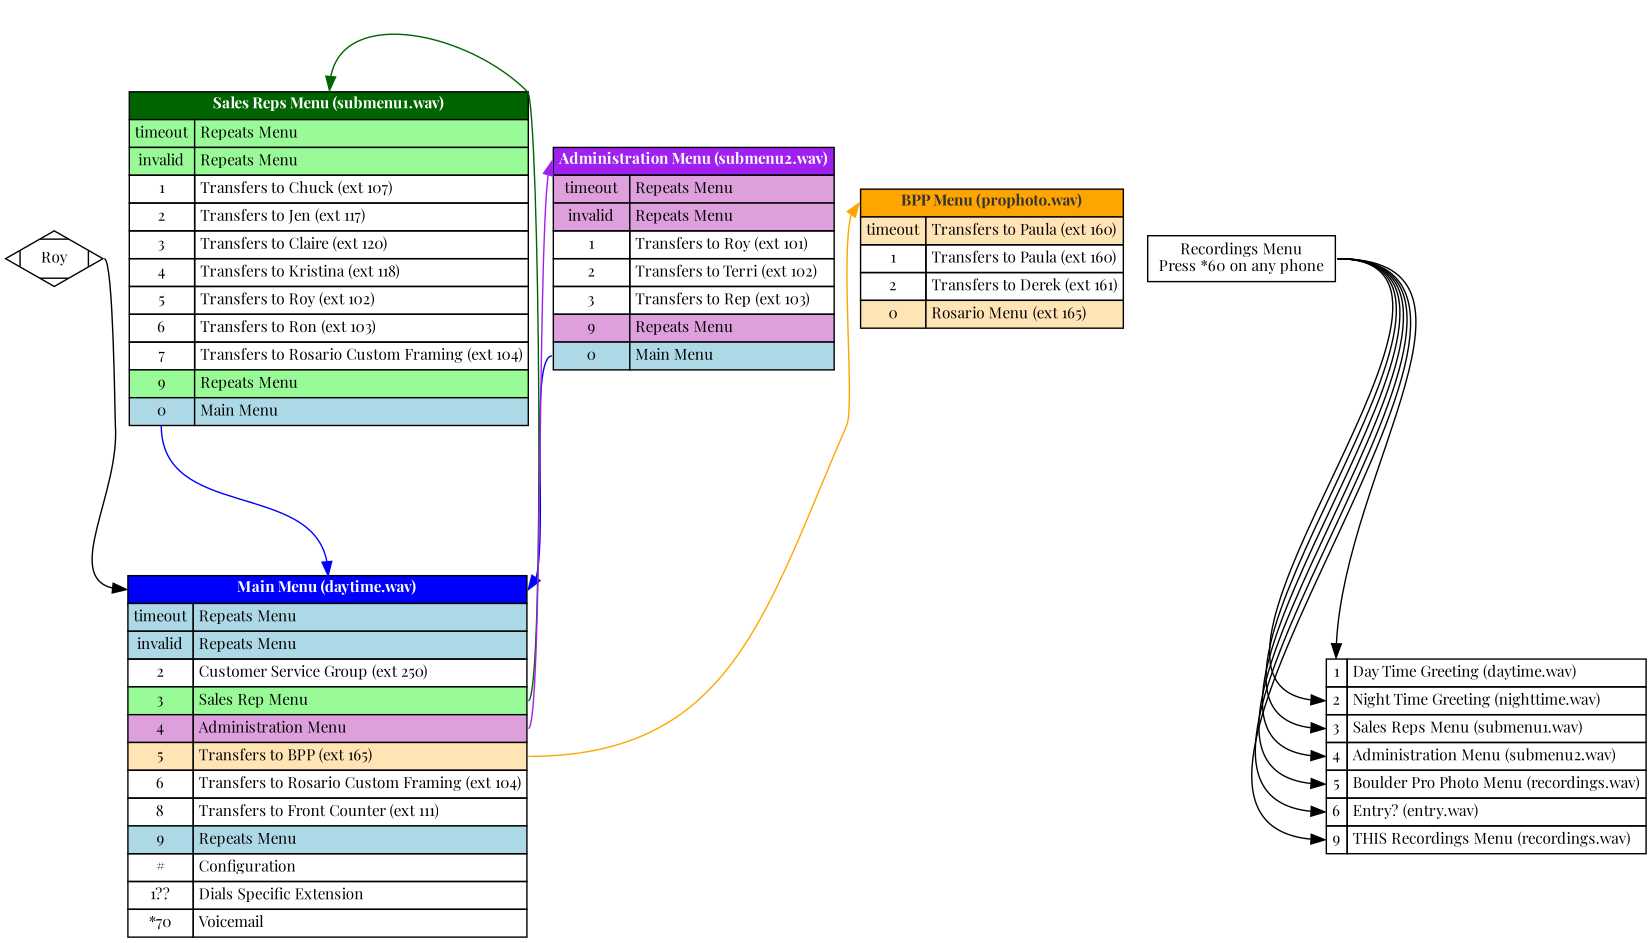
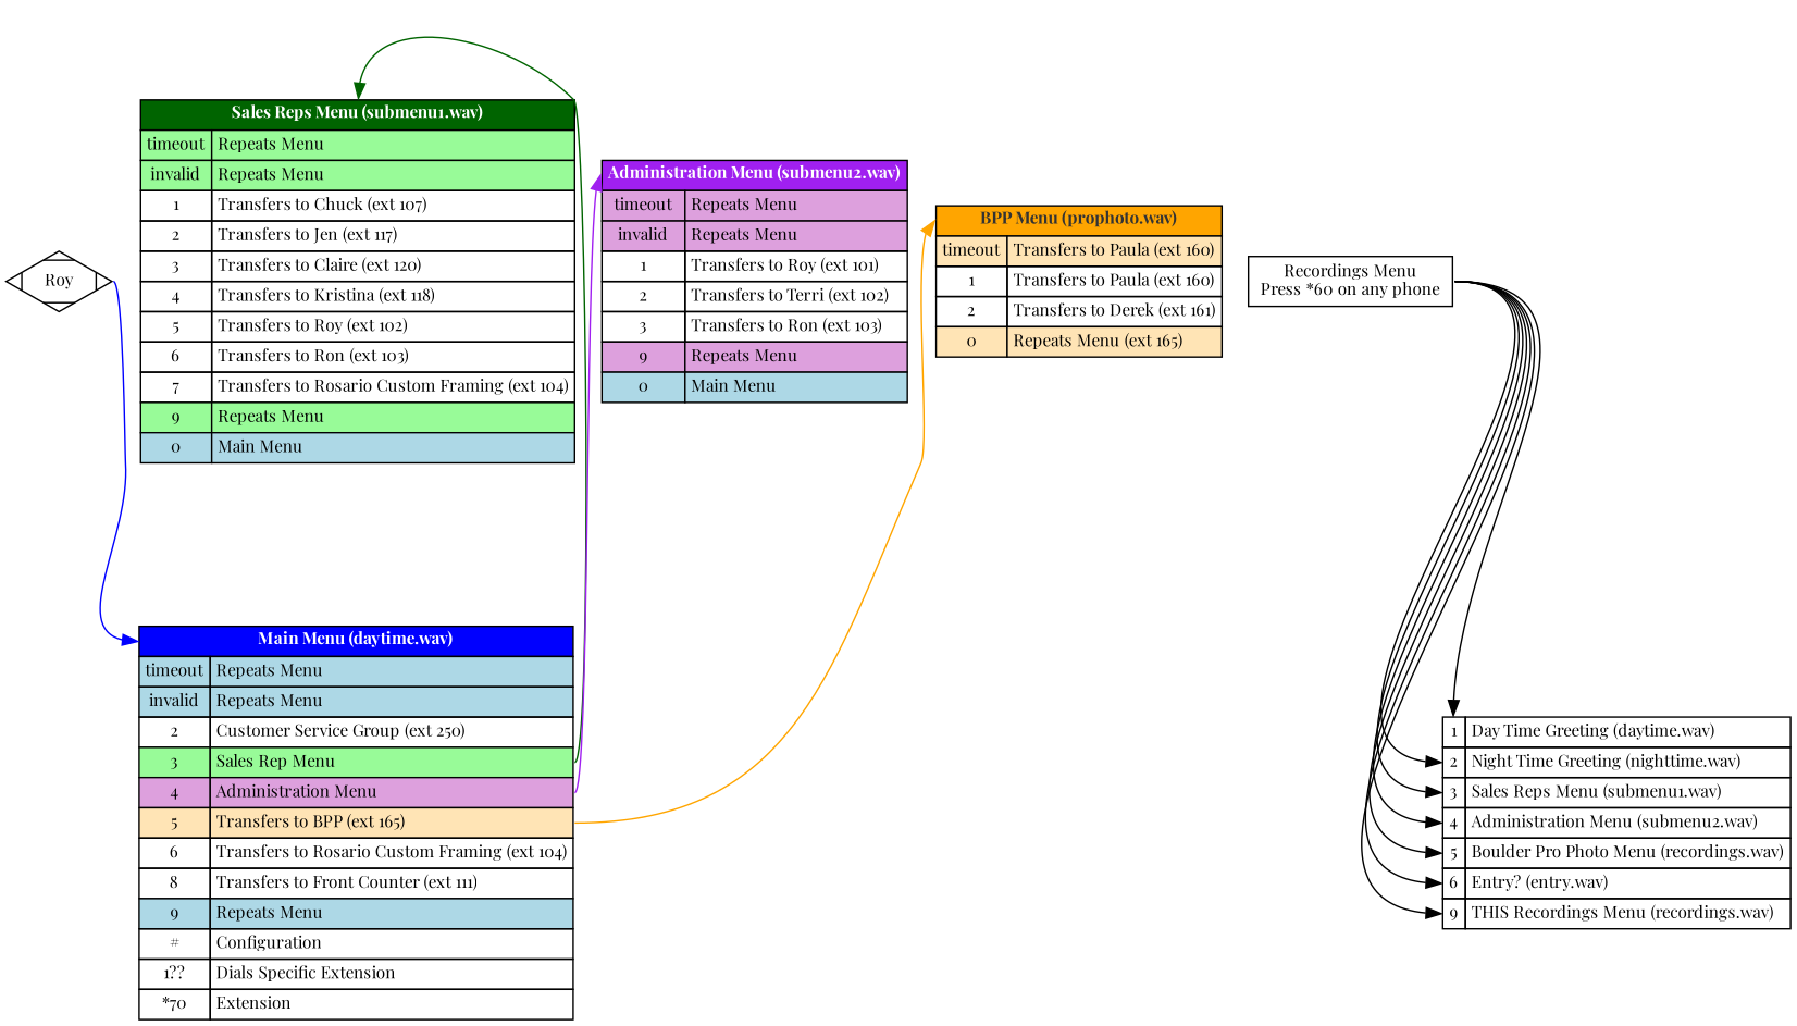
  digraph {
    fontname="Playfair Display"
    rankdir=TB
    ranksep=1.5
    node [fontname="Playfair Display" fontsize=11 margin=0 shape=none]
    edge [color=black fontname="Playfair Display" headport=MainMenu tailport=e]
    n1 [height=0.25 label=<<table border="0" cellborder="1" cellspacing="0" cellpadding="3"> 			<tr><td port="SalesMenu" bgcolor="darkgreen" colspan="2"><b><font color="#ffffff">Sales Reps Menu (submenu1.wav)</font></b></td></tr> 			<tr><td port="timeout" bgcolor="palegreen">timeout</td><td align="left" port="timeout1" bgcolor="palegreen">Repeats Menu</td></tr> 			<tr><td port="invalid" bgcolor="palegreen">invalid</td><td align="left" port="invalid1" bgcolor="palegreen">Repeats Menu</td></tr> 			<tr><td port="1">1</td><td align="left" port="11">Transfers to Chuck (ext 107)</td></tr> 			<tr><td port="2">2</td><td align="left" port="21">Transfers to Jen (ext 117)</td></tr> 			<tr><td port="3">3</td><td align="left" port="31">Transfers to Claire (ext 120)</td></tr> 			<tr><td port="4">4</td><td align="left" port="41">Transfers to Kristina (ext 118)</td></tr> 			<tr><td port="5">5</td><td align="left" port="51">Transfers to Roy (ext 102)</td></tr> 			<tr><td port="6">6</td><td align="left" port="61">Transfers to Ron (ext 103)</td></tr> 			<tr><td port="7">7</td><td align="left" port="71">Transfers to Rosario Custom Framing (ext 104)</td></tr> 			<tr><td port="9" bgcolor="palegreen">9</td><td align="left" port="91" bgcolor="palegreen">Repeats Menu</td></tr> 			<tr><td port="0" bgcolor="lightblue">0</td><td align="left" port="01" bgcolor="lightblue">Main Menu</td></tr> 			</table>>]
-   n2 [height=0.25 label=<<table border="0" cellborder="1" cellspacing="0" cellpadding="3"> 			<tr><td port="AdminMenu" bgcolor="purple" colspan="2"><b><font color="#ffffff">Administration Menu (submenu2.wav)</font></b></td></tr> 			<tr><td port="timeout" bgcolor="plum">timeout</td><td align="left" port="timeout1" bgcolor="plum">Repeats Menu</td></tr> 			<tr><td port="invalid" bgcolor="plum">invalid</td><td align="left" port="invalid1" bgcolor="plum">Repeats Menu</td></tr> 			<tr><td port="1">1</td><td align="left" port="11">Transfers to Roy (ext 101)</td></tr> 			<tr><td port="2">2</td><td align="left" port="21">Transfers to Terri (ext 102)</td></tr> 			<tr><td port="3">3</td><td align="left" port="31">Transfers to Rep (ext 103)</td></tr> 			<tr><td port="9" bgcolor="plum">9</td><td align="left" port="91" bgcolor="plum">Repeats Menu</td></tr> 			<tr><td port="0" bgcolor="lightblue">0</td><td align="left" port="01" bgcolor="lightblue">Main Menu</td></tr> 			</table>>]
-   n3 [height=0.25 label=<<table border="0" cellborder="1" cellspacing="0" cellpadding="3"> 			<tr><td port="BPPMenu" bgcolor="orange" colspan="2"><b><font color="#333333">BPP Menu (prophoto.wav)</font></b></td></tr> 			<tr><td port="timeout" bgcolor="moccasin">timeout</td><td align="left" port="timeout1" bgcolor="moccasin">Transfers to Paula (ext 160)</td></tr> 			<tr><td port="1">1</td><td align="left" port="11">Transfers to Paula (ext 160)</td></tr> 			<tr><td port="2">2</td><td align="left" port="21">Transfers to Derek (ext 161)</td></tr> 			<tr><td port="0" bgcolor="moccasin">0</td><td align="left" port="01" bgcolor="moccasin">Rosario Menu (ext 165)</td></tr> 			</table>>]
-   n4 [height=0.25 label=<<table border="0" cellborder="1" cellspacing="0" cellpadding="3"> 			<tr><td port="MainMenu" bgcolor="blue" colspan="2"><b><font color="#ffffff">Main Menu (daytime.wav)</font></b></td></tr> 			<tr><td port="timeout" bgcolor="lightblue">timeout</td><td align="left" port="timeout1" bgcolor="lightblue">Repeats Menu</td></tr> 			<tr><td port="invalid" bgcolor="lightblue">invalid</td><td align="left" port="invalid1" bgcolor="lightblue">Repeats Menu</td></tr> 			<tr><td port="2">2</td><td align="left" port="21">Customer Service Group (ext 250)</td></tr> 			<tr><td port="3" bgcolor="palegreen">3</td><td align="left" port="31" bgcolor="palegreen">Sales Rep Menu</td></tr> 			<tr><td port="4" bgcolor="plum">4</td><td align="left" port="41" bgcolor="plum">Administration Menu</td></tr> 			<tr><td port="5" bgcolor="moccasin">5</td><td align="left" port="51" bgcolor="moccasin">Transfers to BPP (ext 165)</td></tr> 			<tr><td port="6">6</td><td align="left" port="61">Transfers to Rosario Custom Framing (ext 104)</td></tr> 			<tr><td port="8">8</td><td align="left" port="81">Transfers to Front Counter (ext 111)</td></tr> 			<tr><td port="9" bgcolor="lightblue">9</td><td align="left" port="91" bgcolor="lightblue">Repeats Menu</td></tr> 			<tr><td port="#">#</td><td align="left" port="#1">Configuration</td></tr> 			<tr><td port="1??">1??</td><td align="left" port="1??1">Dials Specific Extension</td></tr> 			<tr><td port="*70">*70</td><td align="left" port="*701">Voicemail</td></tr> 			</table>>]
+   n2 [height=0.25 label=<<table border="0" cellborder="1" cellspacing="0" cellpadding="3"> 			<tr><td port="AdminMenu" bgcolor="purple" colspan="2"><b><font color="#ffffff">Administration Menu (submenu2.wav)</font></b></td></tr> 			<tr><td port="timeout" bgcolor="plum">timeout</td><td align="left" port="timeout1" bgcolor="plum">Repeats Menu</td></tr> 			<tr><td port="invalid" bgcolor="plum">invalid</td><td align="left" port="invalid1" bgcolor="plum">Repeats Menu</td></tr> 			<tr><td port="1">1</td><td align="left" port="11">Transfers to Roy (ext 101)</td></tr> 			<tr><td port="2">2</td><td align="left" port="21">Transfers to Terri (ext 102)</td></tr> 			<tr><td port="3">3</td><td align="left" port="31">Transfers to Ron (ext 103)</td></tr> 			<tr><td port="9" bgcolor="plum">9</td><td align="left" port="91" bgcolor="plum">Repeats Menu</td></tr> 			<tr><td port="0" bgcolor="lightblue">0</td><td align="left" port="01" bgcolor="lightblue">Main Menu</td></tr> 			</table>>]
+   n3 [height=0.25 label=<<table border="0" cellborder="1" cellspacing="0" cellpadding="3"> 			<tr><td port="BPPMenu" bgcolor="orange" colspan="2"><b><font color="#333333">BPP Menu (prophoto.wav)</font></b></td></tr> 			<tr><td port="timeout" bgcolor="moccasin">timeout</td><td align="left" port="timeout1" bgcolor="moccasin">Transfers to Paula (ext 160)</td></tr> 			<tr><td port="1">1</td><td align="left" port="11">Transfers to Paula (ext 160)</td></tr> 			<tr><td port="2">2</td><td align="left" port="21">Transfers to Derek (ext 161)</td></tr> 			<tr><td port="0" bgcolor="moccasin">0</td><td align="left" port="01" bgcolor="moccasin">Repeats Menu (ext 165)</td></tr> 			</table>>]
+   n4 [height=0.25 label=<<table border="0" cellborder="1" cellspacing="0" cellpadding="3"> 			<tr><td port="MainMenu" bgcolor="blue" colspan="2"><b><font color="#ffffff">Main Menu (daytime.wav)</font></b></td></tr> 			<tr><td port="timeout" bgcolor="lightblue">timeout</td><td align="left" port="timeout1" bgcolor="lightblue">Repeats Menu</td></tr> 			<tr><td port="invalid" bgcolor="lightblue">invalid</td><td align="left" port="invalid1" bgcolor="lightblue">Repeats Menu</td></tr> 			<tr><td port="2">2</td><td align="left" port="21">Customer Service Group (ext 250)</td></tr> 			<tr><td port="3" bgcolor="palegreen">3</td><td align="left" port="31" bgcolor="palegreen">Sales Rep Menu</td></tr> 			<tr><td port="4" bgcolor="plum">4</td><td align="left" port="41" bgcolor="plum">Administration Menu</td></tr> 			<tr><td port="5" bgcolor="moccasin">5</td><td align="left" port="51" bgcolor="moccasin">Transfers to BPP (ext 165)</td></tr> 			<tr><td port="6">6</td><td align="left" port="61">Transfers to Rosario Custom Framing (ext 104)</td></tr> 			<tr><td port="8">8</td><td align="left" port="81">Transfers to Front Counter (ext 111)</td></tr> 			<tr><td port="9" bgcolor="lightblue">9</td><td align="left" port="91" bgcolor="lightblue">Repeats Menu</td></tr> 			<tr><td port="#">#</td><td align="left" port="#1">Configuration</td></tr> 			<tr><td port="1??">1??</td><td align="left" port="1??1">Dials Specific Extension</td></tr> 			<tr><td port="*70">*70</td><td align="left" port="*701">Extension</td></tr> 			</table>>]
    n5 [height=0.25 label=Roy shape=Mdiamond margin=""]
    n6 [height=0.25 label="Recordings Menu\nPress *60 on any phone" shape=record margin=""]
    n7 [height=0.25 label=<<table border="0" cellborder="1" cellspacing="0" cellpadding="3"> 			<tr><td port="1">1</td><td align="left">Day Time Greeting (daytime.wav)</td></tr> 			<tr><td port="2">2</td><td align="left">Night Time Greeting (nighttime.wav)</td></tr> 			<tr><td port="3">3</td><td align="left">Sales Reps Menu (submenu1.wav)</td></tr> 			<tr><td port="4">4</td><td align="left">Administration Menu (submenu2.wav)</td></tr> 			<tr><td port="5">5</td><td align="left">Boulder Pro Photo Menu (recordings.wav)</td></tr> 			<tr><td port="6">6</td><td align="left">Entry? (entry.wav)</td></tr> 			<tr><td port="9">9</td><td align="left">THIS Recordings Menu (recordings.wav)</td></tr> 			</table>>]
    subgraph sub_1 {
      rank=same
      n1
      n2
      n3
    }
-   n1 -> n4 [color=blue tailport=0]
-   n2 -> n4 [color=blue tailport=0]
    n4 -> n1 [color=darkgreen headport=SalesMenu tailport="31:e"]
    n4 -> n2 [color=purple headport=AdminMenu tailport="41:e"]
    n4 -> n3 [color=orange headport=BPPMenu tailport="51:e"]
-   n5 -> n4
+   n5 -> n4 [color=blue]
    n6 -> n7 [headport=1]
    n6 -> n7 [headport=2]
    n6 -> n7 [headport=3]
    n6 -> n7 [headport=4]
    n6 -> n7 [headport=5]
    n6 -> n7 [headport=6]
    n6 -> n7 [headport=9]
  }
